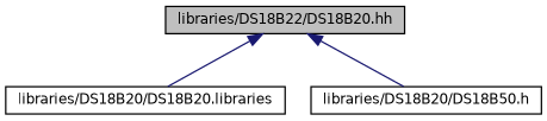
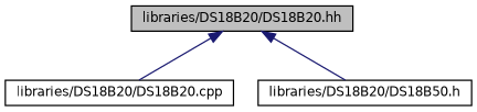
  digraph {
    node [color=black fillcolor=white fontname=Helvetica fontsize=10 shape=record style=filled]
    edge [color=midnightblue dir=back fontname=Helvetica fontsize=10 labelfontname=Helvetica labelfontsize=10 style=solid]
-   n1 [fillcolor=grey75 fontcolor=black height=0.2 label="libraries/DS18B22/DS18B20.hh" width=0.4]
-   n2 [height=0.2 label="libraries/DS18B20/DS18B20.libraries" width=0.4]
+   n1 [fillcolor=grey75 fontcolor=black height=0.2 label="libraries/DS18B20/DS18B20.hh" width=0.4]
+   n2 [height=0.2 label="libraries/DS18B20/DS18B20.cpp" width=0.4]
    n3 [height=0.2 label="libraries/DS18B20/DS18B50.h" width=0.4]
    n1 -> n2
    n1 -> n3
  }
